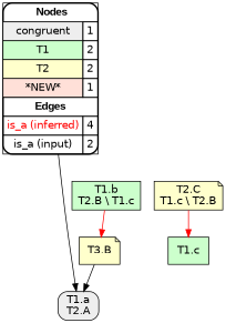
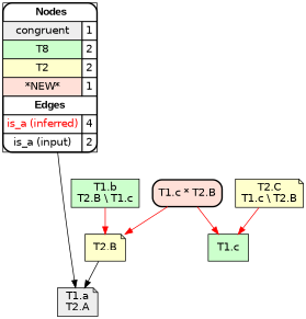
  digraph {
    rankdir=TB
    node [fillcolor="#FFFFCC" fontname=helvetica shape=box style=filled]
    edge [arrowhead=normal color="#FF0000" constraint=true penwidth=1 style=solid]
-   n1 [fillcolor=white label=<   <TABLE BORDER="0" CELLBORDER="1" CELLSPACING="0" CELLPADDING="4">  <TR> <TD COLSPAN="2"><font face="Arial Black"> Nodes</font></TD> </TR>  <TR>   <TD bgcolor="#EEEEEE" fontname="helvetica">congruent</TD>   <TD>1</TD>   </TR>  <TR>   <TD bgcolor="#CCFFCC" fontname="helvetica">T1</TD>   <TD>2</TD>   </TR>  <TR>   <TD bgcolor="#FFFFCC" fontname="helvetica">T2</TD>   <TD>2</TD>   </TR>  <TR>   <TD bgcolor="#FFE0D8" fontname="helvetica">*NEW*</TD>   <TD>1</TD>   </TR>  <TR> <TD COLSPAN="2"><font face = "Arial Black"> Edges </font></TD> </TR>  <TR>   <TD><font color ="#FF0000">is_a (inferred)</font></TD><TD>4</TD> </TR> <TR>   <TD><font color ="#000000">is_a (input)</font></TD><TD>2</TD> </TR> </TABLE>   > margin=0 style="filled,rounded,bold"]
-   "T1.a\nT2.A" [fillcolor="#EEEEEE" style="filled,rounded"]
-   "T2.B" [shape=note label="T3.B"]
+   n1 [fillcolor=white label=<   <TABLE BORDER="0" CELLBORDER="1" CELLSPACING="0" CELLPADDING="4">  <TR> <TD COLSPAN="2"><font face="Arial Black"> Nodes</font></TD> </TR>  <TR>   <TD bgcolor="#EEEEEE" fontname="helvetica">congruent</TD>   <TD>1</TD>   </TR>  <TR>   <TD bgcolor="#CCFFCC" fontname="helvetica">T8</TD>   <TD>2</TD>   </TR>  <TR>   <TD bgcolor="#FFFFCC" fontname="helvetica">T2</TD>   <TD>2</TD>   </TR>  <TR>   <TD bgcolor="#FFE0D8" fontname="helvetica">*NEW*</TD>   <TD>1</TD>   </TR>  <TR> <TD COLSPAN="2"><font face = "Arial Black"> Edges </font></TD> </TR>  <TR>   <TD><font color ="#FF0000">is_a (inferred)</font></TD><TD>4</TD> </TR> <TR>   <TD><font color ="#000000">is_a (input)</font></TD><TD>2</TD> </TR> </TABLE>   > margin=0 style="filled,rounded,bold"]
+   "T1.a\nT2.A" [fillcolor="#EEEEEE" shape=note style="filled,rounded"]
+   "T2.B" [shape=note]
    "T1.b\nT2.B \\ T1.c" [fillcolor="#CCFFCC"]
    "T2.C\nT1.c \\ T2.B" [shape=note]
    "T1.c" [fillcolor="#CCFFCC"]
+   "T1.c * T2.B" [fillcolor="#FFE0D8" style="filled,rounded,bold"]
    subgraph sub_1 {
      rank=source
      n1
    }
    n1 -> "T1.a\nT2.A" [color="#000000"]
    "T2.B" -> "T1.a\nT2.A" [color="#000000"]
    "T1.b\nT2.B \\ T1.c" -> "T2.B"
    "T2.C\nT1.c \\ T2.B" -> "T1.c"
+   "T1.c * T2.B" -> "T2.B"
+   "T1.c * T2.B" -> "T1.c"
  }
